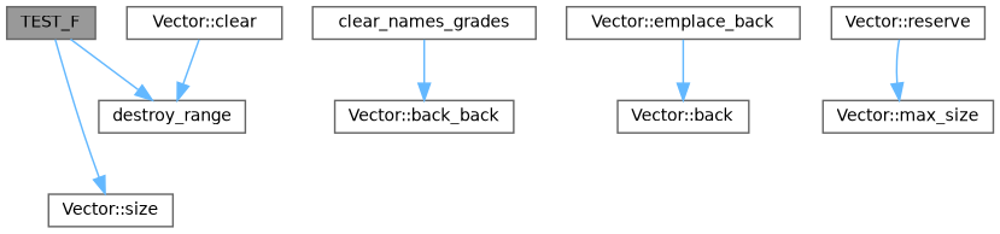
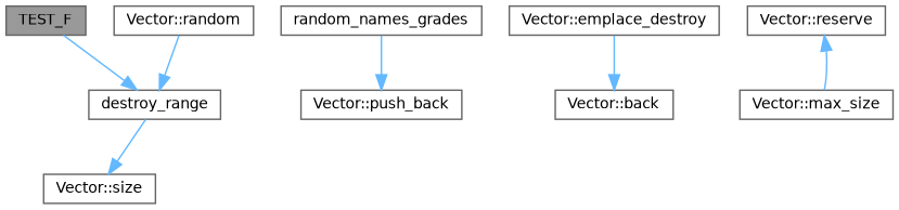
  digraph {
    rankdir=TB
    node [color=grey40 fillcolor=white fontname=Helvetica fontsize=10 shape=box style=filled]
    edge [color=steelblue1 fontname=Helvetica fontsize=10 labelfontname=Helvetica labelfontsize=10 style=solid]
    n1 [color=gray40 fillcolor=grey60 fontcolor=black height=0.2 label=TEST_F width=0.4]
    n2 [height=0.2 label="Vector::size" width=0.4]
    n3 [height=0.2 label=destroy_range width=0.4]
-   n4 [height=0.2 label=clear_names_grades width=0.4]
-   n5 [height=0.2 label="Vector::back_back" width=0.4]
-   n6 [height=0.2 label="Vector::clear" width=0.4]
-   n7 [height=0.2 label="Vector::emplace_back" width=0.4]
+   n4 [height=0.2 label=random_names_grades width=0.4]
+   n5 [height=0.2 label="Vector::push_back" width=0.4]
+   n6 [height=0.2 label="Vector::random" width=0.4]
+   n7 [height=0.2 label="Vector::emplace_destroy" width=0.4]
    n8 [height=0.2 label="Vector::back" width=0.4]
    n9 [height=0.2 label="Vector::reserve" width=0.4]
    n10 [height=0.2 label="Vector::max_size" width=0.4]
-   n1 -> n2
+   n3 -> n2
    n1 -> n3
    n4 -> n5
    n6 -> n3
    n7 -> n8
-   n9 -> n10
+   n10 -> n9
  }
